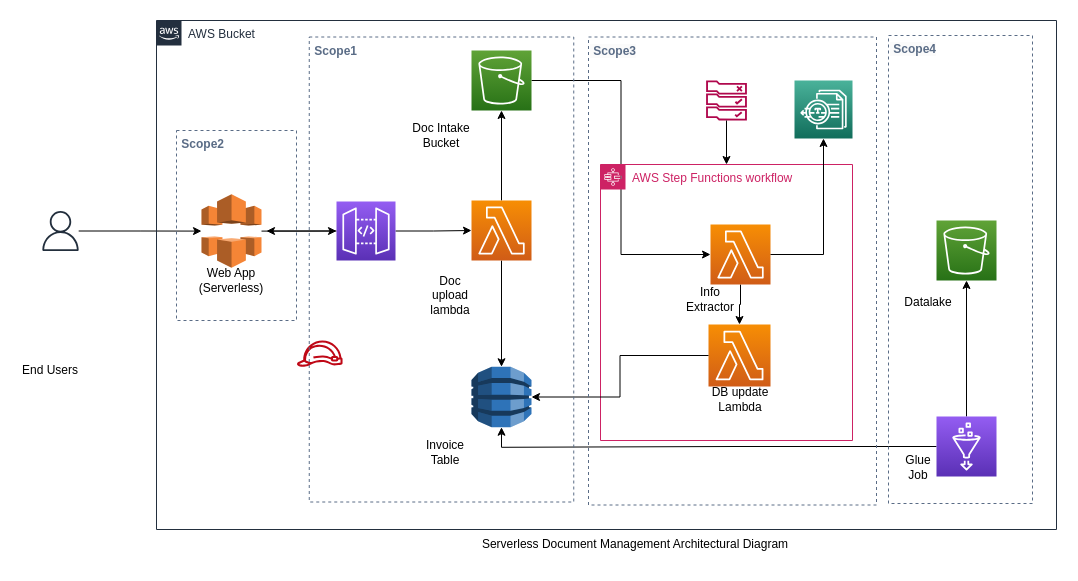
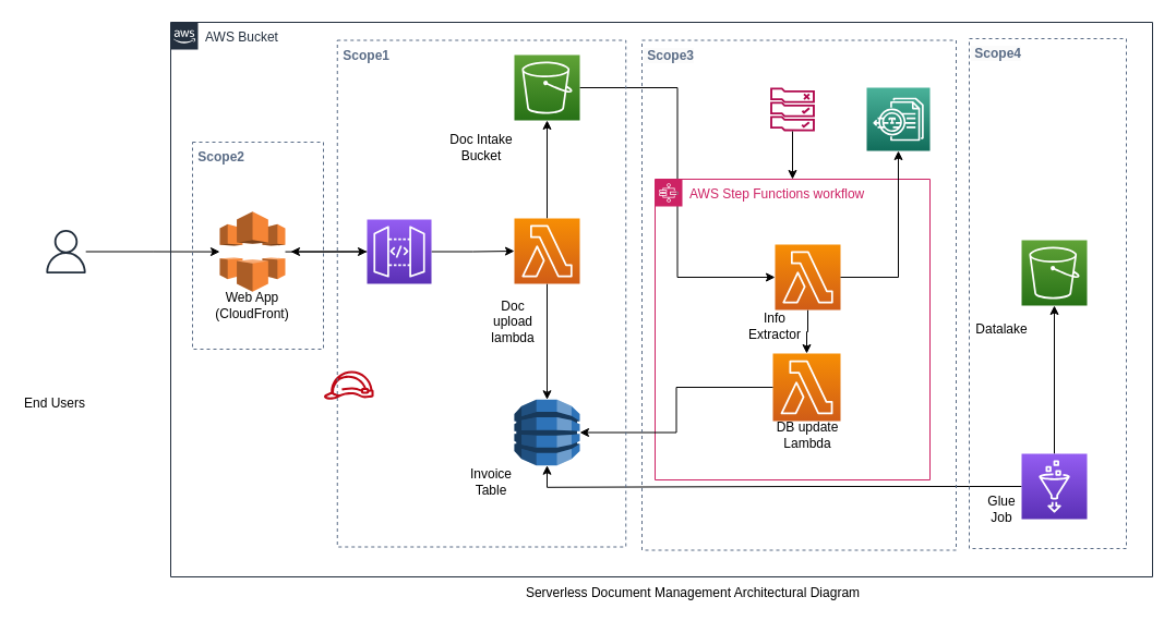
  <mxCell id="0" />
  <mxCell id="1" parent="0" />
  <mxCell id="2" style="edgeStyle=orthogonalEdgeStyle;rounded=0;orthogonalLoop=1;jettySize=auto;html=1;" edge="1" parent="1" source="3" target="14"><mxGeometry relative="1" as="geometry" /></mxCell>
  <mxCell id="3" value="" style="sketch=0;outlineConnect=0;fontColor=#232F3E;gradientColor=none;fillColor=#232F3D;strokeColor=none;dashed=0;verticalLabelPosition=bottom;verticalAlign=top;align=center;html=1;fontSize=12;fontStyle=0;aspect=fixed;pointerEvents=1;shape=mxgraph.aws4.user;" vertex="1" parent="1"><mxGeometry x="40" y="210.5" width="40" height="40" as="geometry" /></mxCell>
  <mxCell id="4" value="AWS Bucket" style="points=[[0,0],[0.25,0],[0.5,0],[0.75,0],[1,0],[1,0.25],[1,0.5],[1,0.75],[1,1],[0.75,1],[0.5,1],[0.25,1],[0,1],[0,0.75],[0,0.5],[0,0.25]];outlineConnect=0;gradientColor=none;html=1;whiteSpace=wrap;fontSize=12;fontStyle=0;container=1;pointerEvents=0;collapsible=0;recursiveResize=0;shape=mxgraph.aws4.group;grIcon=mxgraph.aws4.group_aws_cloud_alt;strokeColor=#232F3E;fillColor=none;verticalAlign=top;align=left;spacingLeft=30;fontColor=#232F3E;dashed=0;" vertex="1" parent="1"><mxGeometry x="156" y="20" width="900" height="509" as="geometry" /></mxCell>
  <mxCell id="5" style="edgeStyle=orthogonalEdgeStyle;rounded=0;orthogonalLoop=1;jettySize=auto;html=1;" edge="1" parent="4" source="7" target="34"><mxGeometry relative="1" as="geometry" /></mxCell>
  <mxCell id="6" style="edgeStyle=orthogonalEdgeStyle;rounded=0;orthogonalLoop=1;jettySize=auto;html=1;" edge="1" parent="4" source="7" target="12"><mxGeometry relative="1" as="geometry" /></mxCell>
  <mxCell id="7" value="" style="sketch=0;points=[[0,0,0],[0.25,0,0],[0.5,0,0],[0.75,0,0],[1,0,0],[0,1,0],[0.25,1,0],[0.5,1,0],[0.75,1,0],[1,1,0],[0,0.25,0],[0,0.5,0],[0,0.75,0],[1,0.25,0],[1,0.5,0],[1,0.75,0]];outlineConnect=0;fontColor=#232F3E;gradientColor=#F78E04;gradientDirection=north;fillColor=#D05C17;strokeColor=#ffffff;dashed=0;verticalLabelPosition=bottom;verticalAlign=top;align=center;html=1;fontSize=12;fontStyle=0;aspect=fixed;shape=mxgraph.aws4.resourceIcon;resIcon=mxgraph.aws4.lambda;" vertex="1" parent="4"><mxGeometry x="315" y="180" width="60" height="60" as="geometry" /></mxCell>
  <mxCell id="8" style="edgeStyle=orthogonalEdgeStyle;rounded=0;orthogonalLoop=1;jettySize=auto;html=1;entryX=0;entryY=0.5;entryDx=0;entryDy=0;entryPerimeter=0;" edge="1" parent="4" source="10" target="7"><mxGeometry relative="1" as="geometry" /></mxCell>
  <mxCell id="9" style="edgeStyle=orthogonalEdgeStyle;rounded=0;orthogonalLoop=1;jettySize=auto;html=1;" edge="1" parent="4" source="10"><mxGeometry relative="1" as="geometry"><mxPoint x="110" y="210.5" as="targetPoint" /></mxGeometry></mxCell>
  <mxCell id="10" value="" style="sketch=0;points=[[0,0,0],[0.25,0,0],[0.5,0,0],[0.75,0,0],[1,0,0],[0,1,0],[0.25,1,0],[0.5,1,0],[0.75,1,0],[1,1,0],[0,0.25,0],[0,0.5,0],[0,0.75,0],[1,0.25,0],[1,0.5,0],[1,0.75,0]];outlineConnect=0;fontColor=#232F3E;gradientColor=#945DF2;gradientDirection=north;fillColor=#5A30B5;strokeColor=#ffffff;dashed=0;verticalLabelPosition=bottom;verticalAlign=top;align=center;html=1;fontSize=12;fontStyle=0;aspect=fixed;shape=mxgraph.aws4.resourceIcon;resIcon=mxgraph.aws4.api_gateway;" vertex="1" parent="4"><mxGeometry x="180" y="181" width="59" height="59" as="geometry" /></mxCell>
  <mxCell id="11" style="edgeStyle=orthogonalEdgeStyle;rounded=0;orthogonalLoop=1;jettySize=auto;html=1;entryX=0;entryY=0.5;entryDx=0;entryDy=0;entryPerimeter=0;" edge="1" parent="4" source="12" target="17"><mxGeometry relative="1" as="geometry" /></mxCell>
  <mxCell id="12" value="" style="sketch=0;points=[[0,0,0],[0.25,0,0],[0.5,0,0],[0.75,0,0],[1,0,0],[0,1,0],[0.25,1,0],[0.5,1,0],[0.75,1,0],[1,1,0],[0,0.25,0],[0,0.5,0],[0,0.75,0],[1,0.25,0],[1,0.5,0],[1,0.75,0]];outlineConnect=0;fontColor=#232F3E;gradientColor=#60A337;gradientDirection=north;fillColor=#277116;strokeColor=#ffffff;dashed=0;verticalLabelPosition=bottom;verticalAlign=top;align=center;html=1;fontSize=12;fontStyle=0;aspect=fixed;shape=mxgraph.aws4.resourceIcon;resIcon=mxgraph.aws4.s3;" vertex="1" parent="4"><mxGeometry x="315" y="30" width="60" height="60" as="geometry" /></mxCell>
  <mxCell id="13" style="edgeStyle=orthogonalEdgeStyle;rounded=0;orthogonalLoop=1;jettySize=auto;html=1;entryX=0;entryY=0.5;entryDx=0;entryDy=0;entryPerimeter=0;" edge="1" parent="4" source="14" target="10"><mxGeometry relative="1" as="geometry" /></mxCell>
  <mxCell id="14" value="" style="outlineConnect=0;dashed=0;verticalLabelPosition=bottom;verticalAlign=top;align=center;html=1;shape=mxgraph.aws3.cloudfront;fillColor=#F58536;gradientColor=none;" vertex="1" parent="4"><mxGeometry x="45" y="173.75" width="60" height="73.5" as="geometry" /></mxCell>
  <mxCell id="15" value="AWS Step Functions workflow" style="points=[[0,0],[0.25,0],[0.5,0],[0.75,0],[1,0],[1,0.25],[1,0.5],[1,0.75],[1,1],[0.75,1],[0.5,1],[0.25,1],[0,1],[0,0.75],[0,0.5],[0,0.25]];outlineConnect=0;gradientColor=none;html=1;whiteSpace=wrap;fontSize=12;fontStyle=0;container=1;pointerEvents=0;collapsible=0;recursiveResize=0;shape=mxgraph.aws4.group;grIcon=mxgraph.aws4.group_aws_step_functions_workflow;strokeColor=#CD2264;fillColor=none;verticalAlign=top;align=left;spacingLeft=30;fontColor=#CD2264;dashed=0;" vertex="1" parent="4"><mxGeometry x="444" y="144" width="252" height="276" as="geometry" /></mxCell>
  <mxCell id="16" style="edgeStyle=orthogonalEdgeStyle;rounded=0;orthogonalLoop=1;jettySize=auto;html=1;entryX=0.5;entryY=0;entryDx=0;entryDy=0;entryPerimeter=0;" edge="1" parent="15" source="17" target="18"><mxGeometry relative="1" as="geometry" /></mxCell>
  <mxCell id="17" value="" style="sketch=0;points=[[0,0,0],[0.25,0,0],[0.5,0,0],[0.75,0,0],[1,0,0],[0,1,0],[0.25,1,0],[0.5,1,0],[0.75,1,0],[1,1,0],[0,0.25,0],[0,0.5,0],[0,0.75,0],[1,0.25,0],[1,0.5,0],[1,0.75,0]];outlineConnect=0;fontColor=#232F3E;gradientColor=#F78E04;gradientDirection=north;fillColor=#D05C17;strokeColor=#ffffff;dashed=0;verticalLabelPosition=bottom;verticalAlign=top;align=center;html=1;fontSize=12;fontStyle=0;aspect=fixed;shape=mxgraph.aws4.resourceIcon;resIcon=mxgraph.aws4.lambda;" vertex="1" parent="15"><mxGeometry x="110" y="60" width="60" height="60" as="geometry" /></mxCell>
  <mxCell id="18" value="" style="sketch=0;points=[[0,0,0],[0.25,0,0],[0.5,0,0],[0.75,0,0],[1,0,0],[0,1,0],[0.25,1,0],[0.5,1,0],[0.75,1,0],[1,1,0],[0,0.25,0],[0,0.5,0],[0,0.75,0],[1,0.25,0],[1,0.5,0],[1,0.75,0]];outlineConnect=0;fontColor=#232F3E;gradientColor=#F78E04;gradientDirection=north;fillColor=#D05C17;strokeColor=#ffffff;dashed=0;verticalLabelPosition=bottom;verticalAlign=top;align=center;html=1;fontSize=12;fontStyle=0;aspect=fixed;shape=mxgraph.aws4.resourceIcon;resIcon=mxgraph.aws4.lambda;" vertex="1" parent="15"><mxGeometry x="108" y="160" width="62" height="62" as="geometry" /></mxCell>
  <mxCell id="19" value="Info Extractor" style="text;html=1;strokeColor=none;fillColor=none;align=center;verticalAlign=middle;whiteSpace=wrap;rounded=0;" vertex="1" parent="15"><mxGeometry x="80" y="120" width="60" height="30" as="geometry" /></mxCell>
  <mxCell id="20" value="DB update Lambda" style="text;html=1;strokeColor=none;fillColor=none;align=center;verticalAlign=middle;whiteSpace=wrap;rounded=0;" vertex="1" parent="15"><mxGeometry x="110" y="220" width="60" height="30" as="geometry" /></mxCell>
  <mxCell id="21" style="edgeStyle=orthogonalEdgeStyle;rounded=0;orthogonalLoop=1;jettySize=auto;html=1;" edge="1" parent="4" source="23" target="24"><mxGeometry relative="1" as="geometry" /></mxCell>
  <mxCell id="22" style="edgeStyle=orthogonalEdgeStyle;rounded=0;orthogonalLoop=1;jettySize=auto;html=1;entryX=0.5;entryY=1;entryDx=0;entryDy=0;entryPerimeter=0;" edge="1" parent="4" source="23" target="34"><mxGeometry relative="1" as="geometry" /></mxCell>
  <mxCell id="23" value="" style="sketch=0;points=[[0,0,0],[0.25,0,0],[0.5,0,0],[0.75,0,0],[1,0,0],[0,1,0],[0.25,1,0],[0.5,1,0],[0.75,1,0],[1,1,0],[0,0.25,0],[0,0.5,0],[0,0.75,0],[1,0.25,0],[1,0.5,0],[1,0.75,0]];outlineConnect=0;fontColor=#232F3E;gradientColor=#945DF2;gradientDirection=north;fillColor=#5A30B5;strokeColor=#ffffff;dashed=0;verticalLabelPosition=bottom;verticalAlign=top;align=center;html=1;fontSize=12;fontStyle=0;aspect=fixed;shape=mxgraph.aws4.resourceIcon;resIcon=mxgraph.aws4.glue;" vertex="1" parent="4"><mxGeometry x="780" y="396" width="60" height="60" as="geometry" /></mxCell>
  <mxCell id="24" value="" style="sketch=0;points=[[0,0,0],[0.25,0,0],[0.5,0,0],[0.75,0,0],[1,0,0],[0,1,0],[0.25,1,0],[0.5,1,0],[0.75,1,0],[1,1,0],[0,0.25,0],[0,0.5,0],[0,0.75,0],[1,0.25,0],[1,0.5,0],[1,0.75,0]];outlineConnect=0;fontColor=#232F3E;gradientColor=#60A337;gradientDirection=north;fillColor=#277116;strokeColor=#ffffff;dashed=0;verticalLabelPosition=bottom;verticalAlign=top;align=center;html=1;fontSize=12;fontStyle=0;aspect=fixed;shape=mxgraph.aws4.resourceIcon;resIcon=mxgraph.aws4.s3;" vertex="1" parent="4"><mxGeometry x="780" y="200" width="60" height="60" as="geometry" /></mxCell>
  <mxCell id="25" value="&lt;b&gt;&amp;nbsp;Scope2&lt;/b&gt;" style="fillColor=none;strokeColor=#5A6C86;dashed=1;verticalAlign=top;fontStyle=0;fontColor=#5A6C86;whiteSpace=wrap;html=1;align=left;" vertex="1" parent="4"><mxGeometry x="20" y="110" width="120" height="190" as="geometry" /></mxCell>
- <mxCell id="26" value="Web App (Serverless)" style="text;html=1;strokeColor=none;fillColor=none;align=center;verticalAlign=middle;whiteSpace=wrap;rounded=0;" vertex="1" parent="4"><mxGeometry x="45" y="245" width="60" height="30" as="geometry" /></mxCell>
- <mxCell id="27" value="Doc upload lambda" style="text;html=1;strokeColor=none;fillColor=none;align=center;verticalAlign=middle;whiteSpace=wrap;rounded=0;" vertex="1" parent="4"><mxGeometry x="264" y="260" width="60" height="30" as="geometry" /></mxCell>
- <mxCell id="28" value="Invoice Table" style="text;html=1;strokeColor=none;fillColor=none;align=center;verticalAlign=middle;whiteSpace=wrap;rounded=0;" vertex="1" parent="4"><mxGeometry x="259" y="416.75" width="60" height="30" as="geometry" /></mxCell>
+ <mxCell id="26" value="Web App (CloudFront)" style="text;html=1;strokeColor=none;fillColor=none;align=center;verticalAlign=middle;whiteSpace=wrap;rounded=0;" vertex="1" parent="4"><mxGeometry x="45" y="245" width="60" height="30" as="geometry" /></mxCell>
+ <mxCell id="27" value="Doc upload lambda" style="text;html=1;strokeColor=none;fillColor=none;align=center;verticalAlign=middle;whiteSpace=wrap;rounded=0;" vertex="1" parent="4"><mxGeometry x="284" y="260" width="60" height="30" as="geometry" /></mxCell>
+ <mxCell id="28" value="Invoice Table" style="text;html=1;strokeColor=none;fillColor=none;align=center;verticalAlign=middle;whiteSpace=wrap;rounded=0;" vertex="1" parent="4"><mxGeometry x="264" y="406.75" width="60" height="30" as="geometry" /></mxCell>
  <mxCell id="29" value="Glue &lt;br&gt;Job" style="text;html=1;strokeColor=none;fillColor=none;align=center;verticalAlign=middle;whiteSpace=wrap;rounded=0;" vertex="1" parent="4"><mxGeometry x="732" y="432" width="60" height="30" as="geometry" /></mxCell>
- <mxCell id="30" value="Datalake" style="text;html=1;strokeColor=none;fillColor=none;align=center;verticalAlign=middle;whiteSpace=wrap;rounded=0;" vertex="1" parent="4"><mxGeometry x="742" y="267" width="60" height="30" as="geometry" /></mxCell>
+ <mxCell id="30" value="Datalake" style="text;html=1;strokeColor=none;fillColor=none;align=center;verticalAlign=middle;whiteSpace=wrap;rounded=0;" vertex="1" parent="4"><mxGeometry x="732" y="267" width="60" height="30" as="geometry" /></mxCell>
  <mxCell id="31" value="" style="sketch=0;points=[[0,0,0],[0.25,0,0],[0.5,0,0],[0.75,0,0],[1,0,0],[0,1,0],[0.25,1,0],[0.5,1,0],[0.75,1,0],[1,1,0],[0,0.25,0],[0,0.5,0],[0,0.75,0],[1,0.25,0],[1,0.5,0],[1,0.75,0]];outlineConnect=0;fontColor=#232F3E;gradientColor=#4AB29A;gradientDirection=north;fillColor=#116D5B;strokeColor=#ffffff;dashed=0;verticalLabelPosition=bottom;verticalAlign=top;align=center;html=1;fontSize=12;fontStyle=0;aspect=fixed;shape=mxgraph.aws4.resourceIcon;resIcon=mxgraph.aws4.textract;" vertex="1" parent="4"><mxGeometry x="638" y="60" width="58" height="58" as="geometry" /></mxCell>
  <mxCell id="32" value="" style="sketch=0;outlineConnect=0;fontColor=#232F3E;gradientColor=none;fillColor=#BF0816;strokeColor=none;dashed=0;verticalLabelPosition=bottom;verticalAlign=top;align=center;html=1;fontSize=12;fontStyle=0;aspect=fixed;pointerEvents=1;shape=mxgraph.aws4.role;" vertex="1" parent="4"><mxGeometry x="140" y="320" width="46.53" height="26.25" as="geometry" /></mxCell>
  <mxCell id="33" value="Doc Intake Bucket" style="text;html=1;strokeColor=none;fillColor=none;align=center;verticalAlign=middle;whiteSpace=wrap;rounded=0;" vertex="1" parent="4"><mxGeometry x="255" y="100" width="60" height="30" as="geometry" /></mxCell>
  <mxCell id="34" value="" style="outlineConnect=0;dashed=0;verticalLabelPosition=bottom;verticalAlign=top;align=center;html=1;shape=mxgraph.aws3.dynamo_db;fillColor=#2E73B8;gradientColor=none;" vertex="1" parent="4"><mxGeometry x="315" y="346.25" width="60" height="60.5" as="geometry" /></mxCell>
  <mxCell id="35" style="edgeStyle=orthogonalEdgeStyle;rounded=0;orthogonalLoop=1;jettySize=auto;html=1;entryX=1;entryY=0.5;entryDx=0;entryDy=0;entryPerimeter=0;" edge="1" parent="4" source="18" target="34"><mxGeometry relative="1" as="geometry" /></mxCell>
  <mxCell id="36" value="&lt;b&gt;&amp;nbsp;Scope1&lt;/b&gt;" style="fillColor=none;strokeColor=#5A6C86;dashed=1;verticalAlign=top;fontStyle=0;fontColor=#5A6C86;whiteSpace=wrap;html=1;align=left;" vertex="1" parent="4"><mxGeometry x="152.75" y="16.5" width="264.5" height="465" as="geometry" /></mxCell>
  <mxCell id="37" value="&lt;span style=&quot;color: rgb(90, 108, 134); font-family: Helvetica; font-size: 12px; font-style: normal; font-variant-ligatures: normal; font-variant-caps: normal; letter-spacing: normal; orphans: 2; text-align: left; text-indent: 0px; text-transform: none; widows: 2; word-spacing: 0px; -webkit-text-stroke-width: 0px; background-color: rgb(251, 251, 251); text-decoration-thickness: initial; text-decoration-style: initial; text-decoration-color: initial; float: none; display: inline !important;&quot;&gt;&lt;b&gt;&amp;nbsp;Scope3&lt;/b&gt;&lt;/span&gt;" style="fillColor=none;strokeColor=#5A6C86;dashed=1;verticalAlign=top;fontStyle=0;fontColor=#5A6C86;whiteSpace=wrap;html=1;align=left;" vertex="1" parent="4"><mxGeometry x="432" y="16.5" width="288" height="468" as="geometry" /></mxCell>
  <mxCell id="38" value="&lt;span style=&quot;color: rgb(90, 108, 134); font-family: Helvetica; font-size: 12px; font-style: normal; font-variant-ligatures: normal; font-variant-caps: normal; letter-spacing: normal; orphans: 2; text-align: left; text-indent: 0px; text-transform: none; widows: 2; word-spacing: 0px; -webkit-text-stroke-width: 0px; background-color: rgb(251, 251, 251); text-decoration-thickness: initial; text-decoration-style: initial; text-decoration-color: initial; float: none; display: inline !important;&quot;&gt;&lt;b&gt;&amp;nbsp;Scope4&lt;/b&gt;&lt;/span&gt;" style="fillColor=none;strokeColor=#5A6C86;dashed=1;verticalAlign=top;fontStyle=0;fontColor=#5A6C86;whiteSpace=wrap;html=1;align=left;" vertex="1" parent="4"><mxGeometry x="732" y="15" width="144" height="468" as="geometry" /></mxCell>
  <mxCell id="39" value="" style="sketch=0;outlineConnect=0;fontColor=#232F3E;gradientColor=none;fillColor=#B0084D;strokeColor=none;dashed=0;verticalLabelPosition=bottom;verticalAlign=top;align=center;html=1;fontSize=12;fontStyle=0;aspect=fixed;pointerEvents=1;shape=mxgraph.aws4.rule_2;" vertex="1" parent="4"><mxGeometry x="549.47" y="60" width="41.06" height="40" as="geometry" /></mxCell>
  <mxCell id="40" value="" style="edgeStyle=orthogonalEdgeStyle;rounded=0;orthogonalLoop=1;jettySize=auto;html=1;entryX=0.5;entryY=0;entryDx=0;entryDy=0;" edge="1" parent="4" source="39" target="15"><mxGeometry relative="1" as="geometry"><mxPoint x="564" y="164" as="targetPoint" /></mxGeometry></mxCell>
  <mxCell id="41" style="edgeStyle=orthogonalEdgeStyle;rounded=0;orthogonalLoop=1;jettySize=auto;html=1;entryX=0.5;entryY=1;entryDx=0;entryDy=0;entryPerimeter=0;" edge="1" parent="4" source="17" target="31"><mxGeometry relative="1" as="geometry" /></mxCell>
  <mxCell id="42" value="Serverless Document Management Architectural Diagram" style="text;html=1;strokeColor=none;fillColor=none;align=center;verticalAlign=middle;whiteSpace=wrap;rounded=0;" vertex="1" parent="1"><mxGeometry x="480" y="529" width="310" height="30" as="geometry" /></mxCell>
  <mxCell id="43" value="End Users" style="text;html=1;strokeColor=none;fillColor=none;align=center;verticalAlign=middle;whiteSpace=wrap;rounded=0;" vertex="1" parent="1"><mxGeometry x="20" y="355" width="60" height="30" as="geometry" /></mxCell>
